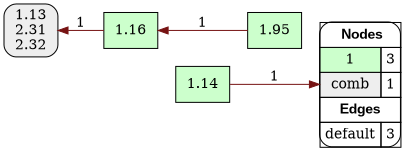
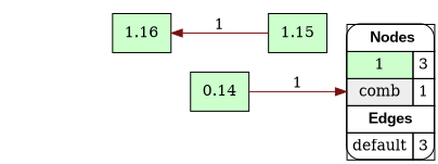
  digraph {
    rankdir=RL
    node [fillcolor="#CCFFCC" shape=box style=filled]
    edge [arrowhead=normal color="#761212" constraint=true style=solid]
    n1 [fillcolor=white label=<   <TABLE BORDER="0" CELLBORDER="1" CELLSPACING="0" CELLPADDING="4">  <TR> <TD COLSPAN="2"><font face="Arial Black"> Nodes</font></TD> </TR>  <TR>   <TD bgcolor="#CCFFCC">1</TD>   <TD>3</TD>   </TR>  <TR>   <TD bgcolor="#EEEEEE">comb</TD>   <TD>1</TD>   </TR>  <TR> <TD COLSPAN="2"><font face = "Arial Black"> Edges </font></TD> </TR>  <TR>   <TD><font color ="#000000">default</font></TD>   <TD>3</TD>   </TR>  </TABLE>   > margin=0 style="filled,rounded"]
-   "1.13\n2.31\n2.32" [fillcolor="#EEEEEE" style="filled,rounded"]
    1.16
-   1.14
-   1.15 [label=1.95]
+   1.14 [label=0.14]
+   1.15
    subgraph sub_1 {
      rank=source
      n1
    }
-   1.16 -> "1.13\n2.31\n2.32" [label=1]
    1.14 -> n1 [label=1]
    1.15 -> 1.16 [label=1]
  }
